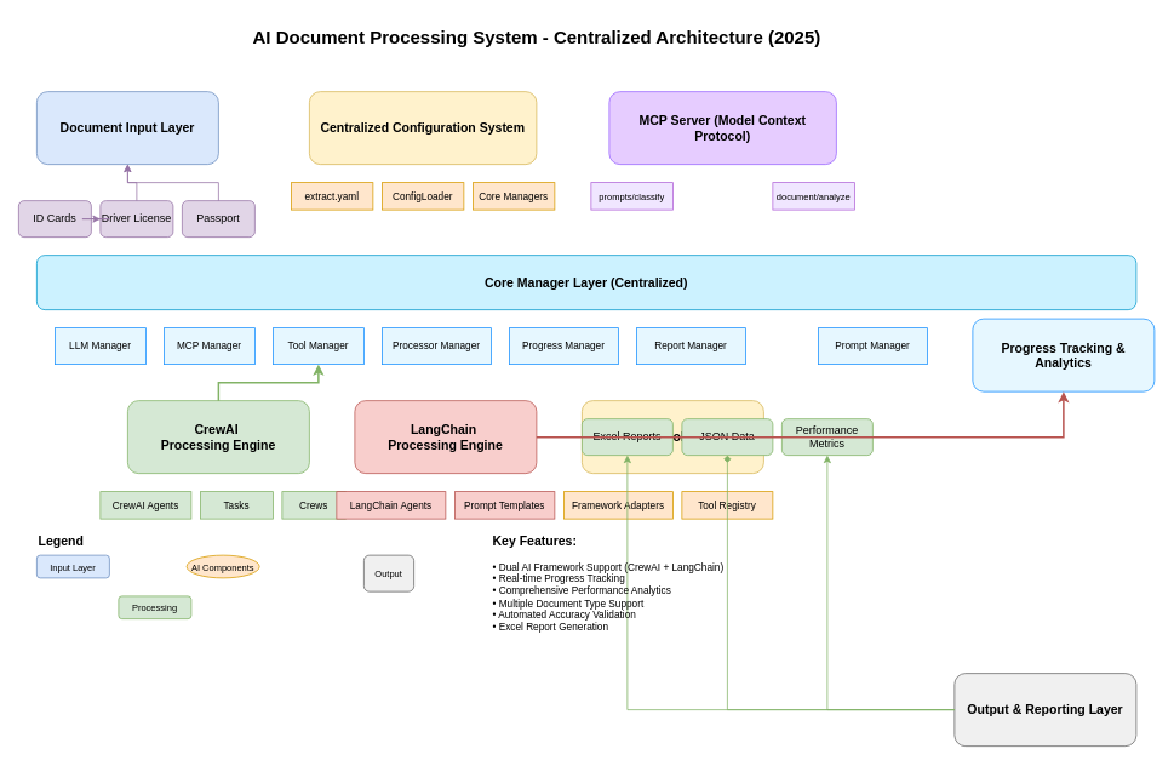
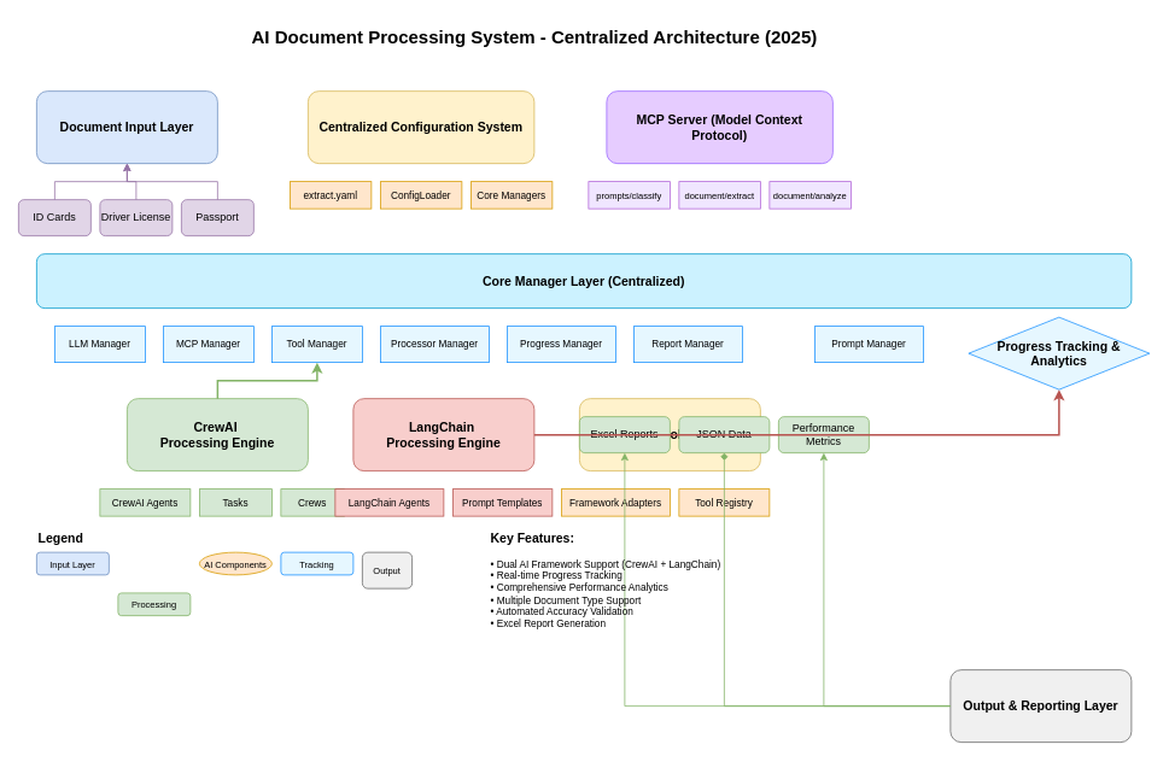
  <mxCell id="0" />
  <mxCell id="1" parent="0" />
  <mxCell id="2" value="AI Document Processing System - Centralized Architecture (2025)" style="text;strokeColor=none;fillColor=none;html=1;fontSize=20;fontStyle=1;verticalAlign=middle;align=center;" parent="1" vertex="1"><mxGeometry x="190" y="20" width="800" height="40" as="geometry" /></mxCell>
  <mxCell id="3" value="Document Input Layer" style="rounded=1;whiteSpace=wrap;html=1;fillColor=#dae8fc;strokeColor=#6c8ebf;fontSize=14;fontStyle=1;" parent="1" vertex="1"><mxGeometry x="40" y="100" width="200" height="80" as="geometry" /></mxCell>
  <mxCell id="4" value="ID Cards" style="rounded=1;whiteSpace=wrap;html=1;fillColor=#e1d5e7;strokeColor=#9673a6;" parent="1" vertex="1"><mxGeometry x="20" y="220" width="80" height="40" as="geometry" /></mxCell>
  <mxCell id="5" value="Driver License" style="rounded=1;whiteSpace=wrap;html=1;fillColor=#e1d5e7;strokeColor=#9673a6;" parent="1" vertex="1"><mxGeometry x="110" y="220" width="80" height="40" as="geometry" /></mxCell>
  <mxCell id="6" value="Passport" style="rounded=1;whiteSpace=wrap;html=1;fillColor=#e1d5e7;strokeColor=#9673a6;" parent="1" vertex="1"><mxGeometry x="200" y="220" width="80" height="40" as="geometry" /></mxCell>
  <mxCell id="7" value="Centralized Configuration System" style="rounded=1;whiteSpace=wrap;html=1;fillColor=#fff2cc;strokeColor=#d6b656;fontSize=14;fontStyle=1;" vertex="1" parent="1"><mxGeometry x="340" y="100" width="250" height="80" as="geometry" /></mxCell>
  <mxCell id="8" value="extract.yaml" style="rounded=0;whiteSpace=wrap;html=1;fillColor=#ffe6cc;strokeColor=#d79b00;fontSize=11;" vertex="1" parent="1"><mxGeometry x="320" y="200" width="90" height="30" as="geometry" /></mxCell>
  <mxCell id="9" value="ConfigLoader" style="rounded=0;whiteSpace=wrap;html=1;fillColor=#ffe6cc;strokeColor=#d79b00;fontSize=11;" vertex="1" parent="1"><mxGeometry x="420" y="200" width="90" height="30" as="geometry" /></mxCell>
  <mxCell id="10" value="Core Managers" style="rounded=0;whiteSpace=wrap;html=1;fillColor=#ffe6cc;strokeColor=#d79b00;fontSize=11;" vertex="1" parent="1"><mxGeometry x="520" y="200" width="90" height="30" as="geometry" /></mxCell>
  <mxCell id="11" value="MCP Server (Model Context Protocol)" style="rounded=1;whiteSpace=wrap;html=1;fillColor=#e6ccff;strokeColor=#9966ff;fontSize=14;fontStyle=1;" vertex="1" parent="1"><mxGeometry x="670" y="100" width="250" height="80" as="geometry" /></mxCell>
  <mxCell id="12" value="prompts/classify" style="rounded=0;whiteSpace=wrap;html=1;fillColor=#f0e6ff;strokeColor=#b366d9;fontSize=10;" vertex="1" parent="1"><mxGeometry x="650" y="200" width="90" height="30" as="geometry" /></mxCell>
+ <mxCell id="13" value="document/extract" style="rounded=0;whiteSpace=wrap;html=1;fillColor=#f0e6ff;strokeColor=#b366d9;fontSize=10;" vertex="1" parent="1"><mxGeometry x="750" y="200" width="90" height="30" as="geometry" /></mxCell>
  <mxCell id="14" value="document/analyze" style="rounded=0;whiteSpace=wrap;html=1;fillColor=#f0e6ff;strokeColor=#b366d9;fontSize=10;" vertex="1" parent="1"><mxGeometry x="850" y="200" width="90" height="30" as="geometry" /></mxCell>
  <mxCell id="15" value="Core Manager Layer (Centralized)" style="rounded=1;whiteSpace=wrap;html=1;fillColor=#ccf2ff;strokeColor=#0099cc;fontSize=14;fontStyle=1;" vertex="1" parent="1"><mxGeometry x="40" y="280" width="1210" height="60" as="geometry" /></mxCell>
  <mxCell id="16" value="LLM Manager" style="rounded=0;whiteSpace=wrap;html=1;fillColor=#e6f7ff;strokeColor=#1890ff;fontSize=11;" vertex="1" parent="1"><mxGeometry x="60" y="360" width="100" height="40" as="geometry" /></mxCell>
  <mxCell id="17" value="MCP Manager" style="rounded=0;whiteSpace=wrap;html=1;fillColor=#e6f7ff;strokeColor=#1890ff;fontSize=11;" vertex="1" parent="1"><mxGeometry x="180" y="360" width="100" height="40" as="geometry" /></mxCell>
  <mxCell id="18" value="Tool Manager" style="rounded=0;whiteSpace=wrap;html=1;fillColor=#e6f7ff;strokeColor=#1890ff;fontSize=11;" vertex="1" parent="1"><mxGeometry x="300" y="360" width="100" height="40" as="geometry" /></mxCell>
  <mxCell id="19" value="Processor Manager" style="rounded=0;whiteSpace=wrap;html=1;fillColor=#e6f7ff;strokeColor=#1890ff;fontSize=11;" vertex="1" parent="1"><mxGeometry x="420" y="360" width="120" height="40" as="geometry" /></mxCell>
  <mxCell id="20" value="Progress Manager" style="rounded=0;whiteSpace=wrap;html=1;fillColor=#e6f7ff;strokeColor=#1890ff;fontSize=11;" vertex="1" parent="1"><mxGeometry x="560" y="360" width="120" height="40" as="geometry" /></mxCell>
  <mxCell id="21" value="Report Manager" style="rounded=0;whiteSpace=wrap;html=1;fillColor=#e6f7ff;strokeColor=#1890ff;fontSize=11;" vertex="1" parent="1"><mxGeometry x="700" y="360" width="120" height="40" as="geometry" /></mxCell>
  <mxCell id="22" value="Prompt Manager" style="rounded=0;whiteSpace=wrap;html=1;fillColor=#e6f7ff;strokeColor=#1890ff;fontSize=11;" vertex="1" parent="1"><mxGeometry x="900" y="360" width="120" height="40" as="geometry" /></mxCell>
  <mxCell id="23" value="CrewAI&amp;nbsp;&lt;div&gt;Processing Engine&lt;/div&gt;" style="rounded=1;whiteSpace=wrap;html=1;fillColor=#d5e8d4;strokeColor=#82b366;fontSize=14;fontStyle=1;" parent="1" vertex="1"><mxGeometry x="140" y="440" width="200" height="80" as="geometry" /></mxCell>
  <mxCell id="24" value="LangChain&amp;nbsp;&lt;div&gt;Processing Engine&lt;/div&gt;" style="rounded=1;whiteSpace=wrap;html=1;fillColor=#f8cecc;strokeColor=#b85450;fontSize=14;fontStyle=1;" parent="1" vertex="1"><mxGeometry x="390" y="440" width="200" height="80" as="geometry" /></mxCell>
  <mxCell id="25" value="Unified Tool System" style="rounded=1;whiteSpace=wrap;html=1;fillColor=#fff2cc;strokeColor=#d6b656;fontSize=14;fontStyle=1;" vertex="1" parent="1"><mxGeometry x="640" y="440" width="200" height="80" as="geometry" /></mxCell>
  <mxCell id="26" value="CrewAI Agents" style="rounded=0;whiteSpace=wrap;html=1;fillColor=#d5e8d4;strokeColor=#82b366;fontSize=11;" vertex="1" parent="1"><mxGeometry x="110" y="540" width="100" height="30" as="geometry" /></mxCell>
  <mxCell id="27" value="Tasks" style="rounded=0;whiteSpace=wrap;html=1;fillColor=#d5e8d4;strokeColor=#82b366;fontSize=11;" vertex="1" parent="1"><mxGeometry x="220" y="540" width="80" height="30" as="geometry" /></mxCell>
  <mxCell id="28" value="Crews" style="rounded=0;whiteSpace=wrap;html=1;fillColor=#d5e8d4;strokeColor=#82b366;fontSize=11;" vertex="1" parent="1"><mxGeometry x="310" y="540" width="70" height="30" as="geometry" /></mxCell>
  <mxCell id="29" value="LangChain Agents" style="rounded=0;whiteSpace=wrap;html=1;fillColor=#f8cecc;strokeColor=#b85450;fontSize=11;" vertex="1" parent="1"><mxGeometry x="370" y="540" width="120" height="30" as="geometry" /></mxCell>
  <mxCell id="30" value="Prompt Templates" style="rounded=0;whiteSpace=wrap;html=1;fillColor=#f8cecc;strokeColor=#b85450;fontSize=11;" vertex="1" parent="1"><mxGeometry x="500" y="540" width="110" height="30" as="geometry" /></mxCell>
  <mxCell id="31" value="Framework Adapters" style="rounded=0;whiteSpace=wrap;html=1;fillColor=#ffe6cc;strokeColor=#d79b00;fontSize=11;" vertex="1" parent="1"><mxGeometry x="620" y="540" width="120" height="30" as="geometry" /></mxCell>
  <mxCell id="32" value="Tool Registry" style="rounded=0;whiteSpace=wrap;html=1;fillColor=#ffe6cc;strokeColor=#d79b00;fontSize=11;" vertex="1" parent="1"><mxGeometry x="750" y="540" width="100" height="30" as="geometry" /></mxCell>
- <mxCell id="33" value="Progress Tracking &amp; Analytics" style="rounded=1;whiteSpace=wrap;html=1;fillColor=#e6f7ff;strokeColor=#1890ff;fontSize=14;fontStyle=1;" parent="1" vertex="1"><mxGeometry x="1070" y="350" width="200" height="80" as="geometry" /></mxCell>
+ <mxCell id="33" value="Progress Tracking &amp; Analytics" style="rhombus;whiteSpace=wrap;html=1;fillColor=#e6f7ff;strokeColor=#1890ff;fontSize=14;fontStyle=1;" parent="1" vertex="1"><mxGeometry x="1070" y="350" width="200" height="80" as="geometry" /></mxCell>
  <mxCell id="34" value="Output &amp; Reporting Layer" style="rounded=1;whiteSpace=wrap;html=1;fillColor=#f0f0f0;strokeColor=#666666;fontSize=14;fontStyle=1;" parent="1" vertex="1"><mxGeometry x="1050" y="740" width="200" height="80" as="geometry" /></mxCell>
  <mxCell id="35" value="Excel Reports" style="rounded=1;whiteSpace=wrap;html=1;fillColor=#d5e8d4;strokeColor=#82b366;" parent="1" vertex="1"><mxGeometry x="640" y="460" width="100" height="40" as="geometry" /></mxCell>
  <mxCell id="36" value="JSON Data" style="rounded=1;whiteSpace=wrap;html=1;fillColor=#d5e8d4;strokeColor=#82b366;" parent="1" vertex="1"><mxGeometry x="750" y="460" width="100" height="40" as="geometry" /></mxCell>
  <mxCell id="37" value="Performance Metrics" style="rounded=1;whiteSpace=wrap;html=1;fillColor=#d5e8d4;strokeColor=#82b366;" parent="1" vertex="1"><mxGeometry x="860" y="460" width="100" height="40" as="geometry" /></mxCell>
  <mxCell id="38" style="edgeStyle=orthogonalEdgeStyle;rounded=0;orthogonalLoop=1;jettySize=auto;html=1;strokeWidth=2;fillColor=#dae8fc;strokeColor=#6c8ebf;" parent="1" source="3" edge="1"><mxGeometry relative="1" as="geometry" /></mxCell>
  <mxCell id="39" style="edgeStyle=orthogonalEdgeStyle;rounded=0;orthogonalLoop=1;jettySize=auto;html=1;strokeWidth=2;fillColor=#fff2cc;strokeColor=#d6b656;" parent="1" target="23" edge="1"><mxGeometry relative="1" as="geometry" /></mxCell>
  <mxCell id="40" style="edgeStyle=orthogonalEdgeStyle;rounded=0;orthogonalLoop=1;jettySize=auto;html=1;strokeWidth=2;fillColor=#fff2cc;strokeColor=#d6b656;" parent="1" target="24" edge="1"><mxGeometry relative="1" as="geometry" /></mxCell>
  <mxCell id="41" style="edgeStyle=orthogonalEdgeStyle;rounded=0;orthogonalLoop=1;jettySize=auto;html=1;strokeWidth=2;fillColor=#d5e8d4;strokeColor=#82b366;" parent="1" source="23" target="18" edge="1"><mxGeometry relative="1" as="geometry" /></mxCell>
  <mxCell id="42" style="edgeStyle=orthogonalEdgeStyle;rounded=0;orthogonalLoop=1;jettySize=auto;html=1;strokeWidth=2;fillColor=#f8cecc;strokeColor=#b85450;" parent="1" source="24" target="33" edge="1"><mxGeometry relative="1" as="geometry" /></mxCell>
- <mxCell id="43" style="edgeStyle=orthogonalEdgeStyle;rounded=0;orthogonalLoop=1;jettySize=auto;html=1;strokeWidth=1;strokeColor=#9673a6;" parent="1" source="4" target="5" edge="1"><mxGeometry relative="1" as="geometry" /></mxCell>
+ <mxCell id="43" style="edgeStyle=orthogonalEdgeStyle;rounded=0;orthogonalLoop=1;jettySize=auto;html=1;strokeWidth=1;strokeColor=#9673a6;" parent="1" source="4" target="3" edge="1"><mxGeometry relative="1" as="geometry" /></mxCell>
  <mxCell id="44" style="edgeStyle=orthogonalEdgeStyle;rounded=0;orthogonalLoop=1;jettySize=auto;html=1;strokeWidth=1;strokeColor=#9673a6;" parent="1" source="5" target="3" edge="1"><mxGeometry relative="1" as="geometry" /></mxCell>
  <mxCell id="45" style="edgeStyle=orthogonalEdgeStyle;rounded=0;orthogonalLoop=1;jettySize=auto;html=1;strokeWidth=1;strokeColor=#9673a6;" parent="1" source="6" target="3" edge="1"><mxGeometry relative="1" as="geometry" /></mxCell>
  <mxCell id="46" style="edgeStyle=orthogonalEdgeStyle;rounded=0;orthogonalLoop=1;jettySize=auto;html=1;strokeWidth=1;strokeColor=#82b366;" parent="1" source="34" target="35" edge="1"><mxGeometry relative="1" as="geometry" /></mxCell>
  <mxCell id="47" style="edgeStyle=orthogonalEdgeStyle;rounded=0;orthogonalLoop=1;jettySize=auto;html=1;strokeWidth=1;strokeColor=#82b366;endArrow=diamond;" parent="1" source="34" target="36" edge="1"><mxGeometry relative="1" as="geometry" /></mxCell>
  <mxCell id="48" style="edgeStyle=orthogonalEdgeStyle;rounded=0;orthogonalLoop=1;jettySize=auto;html=1;strokeWidth=1;strokeColor=#82b366;" parent="1" source="34" target="37" edge="1"><mxGeometry relative="1" as="geometry" /></mxCell>
  <mxCell id="49" value="Legend" style="text;strokeColor=none;fillColor=none;html=1;fontSize=14;fontStyle=1;verticalAlign=middle;align=left;" parent="1" vertex="1"><mxGeometry x="40" y="580" width="100" height="30" as="geometry" /></mxCell>
  <mxCell id="50" value="Input Layer" style="rounded=1;whiteSpace=wrap;html=1;fillColor=#dae8fc;strokeColor=#6c8ebf;fontSize=10;" parent="1" vertex="1"><mxGeometry x="40" y="610" width="80" height="25" as="geometry" /></mxCell>
  <mxCell id="51" value="Processing" style="rounded=1;whiteSpace=wrap;html=1;fillColor=#d5e8d4;strokeColor=#82b366;fontSize=10;" parent="1" vertex="1"><mxGeometry x="130" y="655" width="80" height="25" as="geometry" /></mxCell>
- <mxCell id="52" value="AI Components" style="ellipse;whiteSpace=wrap;html=1;fillColor=#ffe6cc;strokeColor=#d79b00;fontSize=10;" parent="1" vertex="1"><mxGeometry x="205" y="610" width="80" height="25" as="geometry" /></mxCell>
+ <mxCell id="52" value="AI Components" style="ellipse;whiteSpace=wrap;html=1;fillColor=#ffe6cc;strokeColor=#d79b00;fontSize=10;" parent="1" vertex="1"><mxGeometry x="220" y="610" width="80" height="25" as="geometry" /></mxCell>
+ <mxCell id="53" value="Tracking" style="rounded=1;whiteSpace=wrap;html=1;fillColor=#e6f7ff;strokeColor=#1890ff;fontSize=10;" parent="1" vertex="1"><mxGeometry x="310" y="610" width="80" height="25" as="geometry" /></mxCell>
  <mxCell id="54" value="Output" style="rounded=1;whiteSpace=wrap;html=1;fillColor=#f0f0f0;strokeColor=#666666;fontSize=10;" parent="1" vertex="1"><mxGeometry x="400" y="610" width="55" height="40" as="geometry" /></mxCell>
  <mxCell id="55" value="Key Features:" style="text;strokeColor=none;fillColor=none;html=1;fontSize=14;fontStyle=1;verticalAlign=middle;align=left;" parent="1" vertex="1"><mxGeometry x="540" y="580" width="120" height="30" as="geometry" /></mxCell>
  <mxCell id="56" value="• Dual AI Framework Support (CrewAI + LangChain)&#10;• Real-time Progress Tracking&#10;• Comprehensive Performance Analytics&#10;• Multiple Document Type Support&#10;• Automated Accuracy Validation&#10;• Excel Report Generation" style="text;strokeColor=none;fillColor=none;html=1;fontSize=11;verticalAlign=top;align=left;" parent="1" vertex="1"><mxGeometry x="540" y="610" width="400" height="120" as="geometry" /></mxCell>
